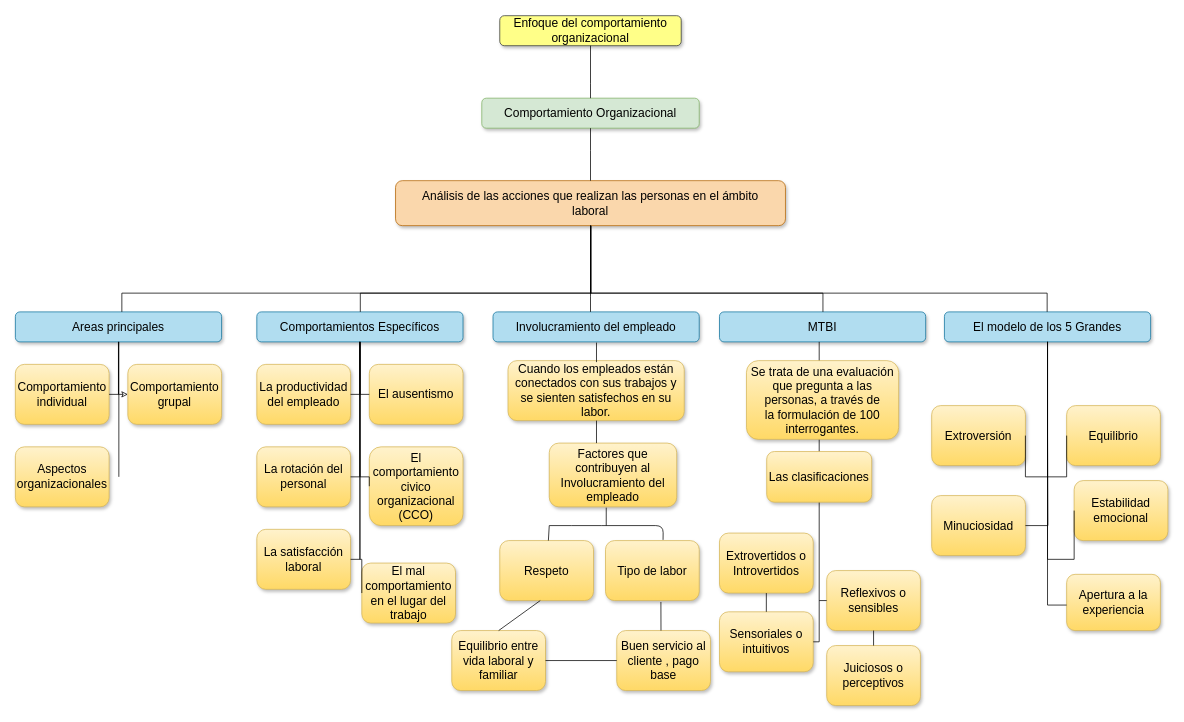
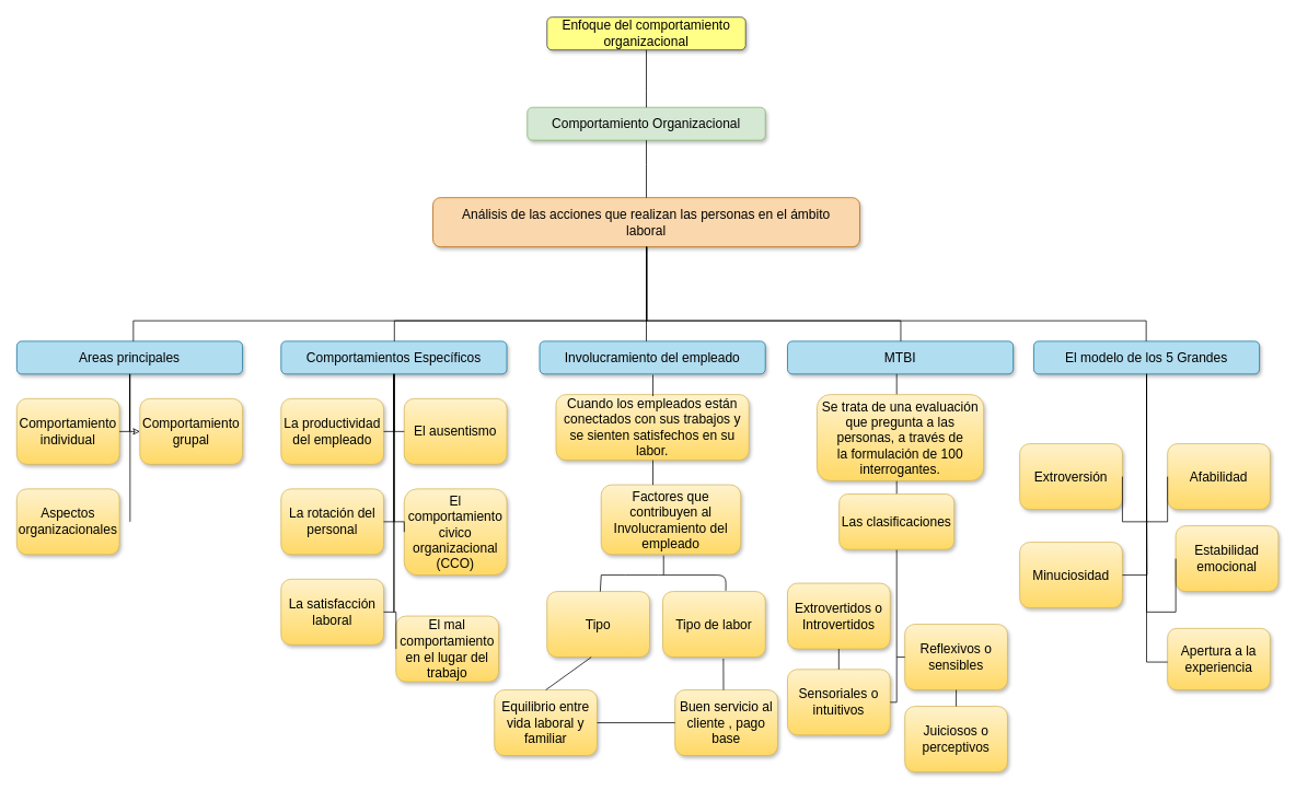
  <mxCell id="0" style=";html=1;" />
  <mxCell id="1" style=";html=1;" parent="0" />
  <mxCell id="2" value="Enfoque del comportamiento organizacional" style="whiteSpace=wrap;html=1;rounded=1;shadow=1;strokeWidth=1;fontSize=16;align=center;fillColor=#ffff88;strokeColor=#36393d;" parent="1" vertex="1"><mxGeometry x="666" y="20" width="242" height="40" as="geometry" /></mxCell>
  <mxCell id="3" value="Comportamiento Organizacional" style="whiteSpace=wrap;html=1;rounded=1;shadow=1;strokeWidth=1;fontSize=16;align=center;fillColor=#d5e8d4;strokeColor=#82b366;" parent="1" vertex="1"><mxGeometry x="642" y="130" width="290" height="40" as="geometry" /></mxCell>
  <mxCell id="4" value="&lt;span&gt;Análisis de las acciones que realizan las personas en el ámbito&lt;/span&gt;&lt;br&gt;&lt;div&gt;&lt;span&gt;laboral&lt;/span&gt;&lt;/div&gt;" style="whiteSpace=wrap;html=1;rounded=1;shadow=1;strokeWidth=1;fontSize=16;align=center;fillColor=#fad7ac;strokeColor=#b46504;" parent="1" vertex="1"><mxGeometry x="527" y="240" width="520" height="60" as="geometry" /></mxCell>
  <mxCell id="5" value="Comportamientos Específicos" style="whiteSpace=wrap;html=1;rounded=1;shadow=1;strokeWidth=1;fontSize=16;align=center;fillColor=#b1ddf0;strokeColor=#10739e;" parent="1" vertex="1"><mxGeometry x="342" y="415" width="275" height="40" as="geometry" /></mxCell>
  <mxCell id="6" value="Involucramiento del empleado" style="whiteSpace=wrap;html=1;rounded=1;shadow=1;strokeWidth=1;fontSize=16;align=center;fillColor=#b1ddf0;strokeColor=#10739e;" parent="1" vertex="1"><mxGeometry x="657" y="415" width="275" height="40" as="geometry" /></mxCell>
  <mxCell id="7" value="Areas principales" style="whiteSpace=wrap;html=1;rounded=1;shadow=1;strokeWidth=1;fontSize=16;align=center;fillColor=#b1ddf0;strokeColor=#10739e;" parent="1" vertex="1"><mxGeometry x="20" y="415" width="275" height="40" as="geometry" /></mxCell>
  <mxCell id="8" value="MTBI" style="whiteSpace=wrap;html=1;rounded=1;shadow=1;strokeWidth=1;fontSize=16;align=center;fillColor=#b1ddf0;strokeColor=#10739e;" parent="1" vertex="1"><mxGeometry x="959" y="415" width="275" height="40" as="geometry" /></mxCell>
  <mxCell id="9" value="El modelo de los 5 Grandes" style="whiteSpace=wrap;html=1;rounded=1;shadow=1;strokeWidth=1;fontSize=16;align=center;fillColor=#b1ddf0;strokeColor=#10739e;" parent="1" vertex="1"><mxGeometry x="1259" y="415" width="275" height="40" as="geometry" /></mxCell>
  <mxCell id="10" value="La productividad del empleado" style="whiteSpace=wrap;html=1;rounded=1;shadow=1;strokeWidth=1;fontSize=16;align=center;fillColor=#fff2cc;strokeColor=#d6b656;gradientColor=#ffd966;" parent="1" vertex="1"><mxGeometry x="342" y="485" width="125" height="80" as="geometry" /></mxCell>
  <mxCell id="11" value="El ausentismo" style="whiteSpace=wrap;html=1;rounded=1;shadow=1;strokeWidth=1;fontSize=16;align=center;fillColor=#fff2cc;strokeColor=#d6b656;gradientColor=#ffd966;" parent="1" vertex="1"><mxGeometry x="492" y="485" width="125" height="80" as="geometry" /></mxCell>
  <mxCell id="12" value="Comportamiento individual" style="whiteSpace=wrap;html=1;rounded=1;shadow=1;strokeWidth=1;fontSize=16;align=center;fillColor=#fff2cc;strokeColor=#d6b656;gradientColor=#ffd966;" parent="1" vertex="1"><mxGeometry x="20" y="485" width="125" height="80" as="geometry" /></mxCell>
  <mxCell id="13" value="Comportamiento grupal" style="whiteSpace=wrap;html=1;rounded=1;shadow=1;strokeWidth=1;fontSize=16;align=center;fillColor=#fff2cc;strokeColor=#d6b656;gradientColor=#ffd966;" parent="1" vertex="1"><mxGeometry x="170" y="485" width="125" height="80" as="geometry" /></mxCell>
  <mxCell id="14" value="La rotación del personal" style="whiteSpace=wrap;html=1;rounded=1;shadow=1;strokeWidth=1;fontSize=16;align=center;fillColor=#fff2cc;strokeColor=#d6b656;gradientColor=#ffd966;" parent="1" vertex="1"><mxGeometry x="342" y="595" width="125" height="80" as="geometry" /></mxCell>
  <mxCell id="15" value="El comportamiento civico organizacional (CCO)" style="whiteSpace=wrap;html=1;rounded=1;shadow=1;strokeWidth=1;fontSize=16;align=center;fillColor=#fff2cc;strokeColor=#d6b656;gradientColor=#ffd966;" parent="1" vertex="1"><mxGeometry x="492" y="595" width="125" height="105" as="geometry" /></mxCell>
  <mxCell id="16" value="Factores que contribuyen al Involucramiento del empleado" style="whiteSpace=wrap;html=1;rounded=1;shadow=1;strokeWidth=1;fontSize=16;align=center;fillColor=#fff2cc;strokeColor=#d6b656;gradientColor=#ffd966;" parent="1" vertex="1"><mxGeometry x="732" y="590" width="170" height="85" as="geometry" /></mxCell>
  <mxCell id="17" value="Tipo de labor" style="whiteSpace=wrap;html=1;rounded=1;shadow=1;strokeWidth=1;fontSize=16;align=center;fillColor=#fff2cc;strokeColor=#d6b656;gradientColor=#ffd966;" parent="1" vertex="1"><mxGeometry x="807" y="720" width="125" height="80" as="geometry" /></mxCell>
  <mxCell id="18" value="Extrovertidos o Introvertidos" style="whiteSpace=wrap;html=1;rounded=1;shadow=1;strokeWidth=1;fontSize=16;align=center;fillColor=#fff2cc;strokeColor=#d6b656;gradientColor=#ffd966;" parent="1" vertex="1"><mxGeometry x="959" y="710" width="125" height="80" as="geometry" /></mxCell>
  <mxCell id="19" value="Extroversión" style="whiteSpace=wrap;html=1;rounded=1;shadow=1;strokeWidth=1;fontSize=16;align=center;fillColor=#fff2cc;strokeColor=#d6b656;gradientColor=#ffd966;" parent="1" vertex="1"><mxGeometry x="1242" y="540" width="125" height="80" as="geometry" /></mxCell>
- <mxCell id="20" value="Equilibrio" style="whiteSpace=wrap;html=1;rounded=1;shadow=1;strokeWidth=1;fontSize=16;align=center;fillColor=#fff2cc;strokeColor=#d6b656;gradientColor=#ffd966;" parent="1" vertex="1"><mxGeometry x="1422" y="540" width="125" height="80" as="geometry" /></mxCell>
+ <mxCell id="20" value="Afabilidad" style="whiteSpace=wrap;html=1;rounded=1;shadow=1;strokeWidth=1;fontSize=16;align=center;fillColor=#fff2cc;strokeColor=#d6b656;gradientColor=#ffd966;" parent="1" vertex="1"><mxGeometry x="1422" y="540" width="125" height="80" as="geometry" /></mxCell>
  <mxCell id="21" value="La satisfacción laboral" style="whiteSpace=wrap;html=1;rounded=1;shadow=1;strokeWidth=1;fontSize=16;align=center;fillColor=#fff2cc;strokeColor=#d6b656;gradientColor=#ffd966;" parent="1" vertex="1"><mxGeometry x="342" y="705" width="125" height="80" as="geometry" /></mxCell>
- <mxCell id="22" value="Respeto" style="whiteSpace=wrap;html=1;rounded=1;shadow=1;strokeWidth=1;fontSize=16;align=center;fillColor=#fff2cc;strokeColor=#d6b656;gradientColor=#ffd966;" parent="1" vertex="1"><mxGeometry x="666" y="720" width="125" height="80" as="geometry" /></mxCell>
+ <mxCell id="22" value="Tipo" style="whiteSpace=wrap;html=1;rounded=1;shadow=1;strokeWidth=1;fontSize=16;align=center;fillColor=#fff2cc;strokeColor=#d6b656;gradientColor=#ffd966;" parent="1" vertex="1"><mxGeometry x="666" y="720" width="125" height="80" as="geometry" /></mxCell>
  <mxCell id="23" value="&lt;span&gt;Reflexivos o sensibles&lt;/span&gt;" style="whiteSpace=wrap;html=1;rounded=1;shadow=1;strokeWidth=1;fontSize=16;align=center;fillColor=#fff2cc;strokeColor=#d6b656;gradientColor=#ffd966;" parent="1" vertex="1"><mxGeometry x="1102" y="760" width="125" height="80" as="geometry" /></mxCell>
  <mxCell id="24" value="Minuciosidad" style="whiteSpace=wrap;html=1;rounded=1;shadow=1;strokeWidth=1;fontSize=16;align=center;fillColor=#fff2cc;strokeColor=#d6b656;gradientColor=#ffd966;" parent="1" vertex="1"><mxGeometry x="1242" y="660" width="125" height="80" as="geometry" /></mxCell>
  <mxCell id="25" value="Estabilidad emocional" style="whiteSpace=wrap;html=1;rounded=1;shadow=1;strokeWidth=1;fontSize=16;align=center;fillColor=#fff2cc;strokeColor=#d6b656;gradientColor=#ffd966;" parent="1" vertex="1"><mxGeometry x="1432" y="640" width="125" height="80" as="geometry" /></mxCell>
  <mxCell id="26" value="Sensoriales o intuitivos" style="whiteSpace=wrap;html=1;rounded=1;shadow=1;strokeWidth=1;fontSize=16;align=center;fillColor=#fff2cc;strokeColor=#d6b656;gradientColor=#ffd966;" parent="1" vertex="1"><mxGeometry x="959" y="815" width="125" height="80" as="geometry" /></mxCell>
  <mxCell id="27" value="Apertura a la experiencia" style="whiteSpace=wrap;html=1;rounded=1;shadow=1;strokeWidth=1;fontSize=16;align=center;fillColor=#fff2cc;strokeColor=#d6b656;gradientColor=#ffd966;" parent="1" vertex="1"><mxGeometry x="1422" y="765" width="125" height="75" as="geometry" /></mxCell>
  <mxCell id="28" value="Aspectos organizacionales" style="whiteSpace=wrap;html=1;rounded=1;shadow=1;strokeWidth=1;fontSize=16;align=center;fillColor=#fff2cc;strokeColor=#d6b656;gradientColor=#ffd966;" parent="1" vertex="1"><mxGeometry x="20" y="595" width="125" height="80" as="geometry" /></mxCell>
  <mxCell id="29" value="Juiciosos o perceptivos" style="whiteSpace=wrap;html=1;rounded=1;shadow=1;strokeWidth=1;fontSize=16;align=center;fillColor=#fff2cc;strokeColor=#d6b656;gradientColor=#ffd966;" parent="1" vertex="1"><mxGeometry x="1102" y="860" width="125" height="80" as="geometry" /></mxCell>
  <mxCell id="30" value="Buen servicio al cliente , pago base" style="whiteSpace=wrap;html=1;rounded=1;shadow=1;strokeWidth=1;fontSize=16;align=center;fillColor=#fff2cc;strokeColor=#d6b656;gradientColor=#ffd966;" parent="1" vertex="1"><mxGeometry x="822" y="840" width="125" height="80" as="geometry" /></mxCell>
  <mxCell id="31" value="Equilibrio entre vida laboral y familiar" style="whiteSpace=wrap;html=1;rounded=1;shadow=1;strokeWidth=1;fontSize=16;align=center;fillColor=#fff2cc;strokeColor=#d6b656;gradientColor=#ffd966;" parent="1" vertex="1"><mxGeometry x="602" y="840" width="125" height="80" as="geometry" /></mxCell>
  <mxCell id="32" value="El mal comportamiento en el lugar del trabajo" style="whiteSpace=wrap;html=1;rounded=1;shadow=1;strokeWidth=1;fontSize=16;align=center;fillColor=#fff2cc;strokeColor=#d6b656;gradientColor=#ffd966;" parent="1" vertex="1"><mxGeometry x="482" y="750" width="125" height="80" as="geometry" /></mxCell>
  <mxCell id="33" style="edgeStyle=orthogonalEdgeStyle;html=1;startSize=6;endFill=0;endSize=6;strokeWidth=1;fontSize=16;rounded=0;endArrow=none;" parent="1" source="2" target="3" edge="1"><mxGeometry relative="1" as="geometry"><Array as="points"><mxPoint x="787" y="110" /><mxPoint x="787" y="110" /></Array></mxGeometry></mxCell>
  <mxCell id="34" style="edgeStyle=orthogonalEdgeStyle;html=1;startSize=6;endFill=0;endSize=6;strokeWidth=1;fontSize=16;rounded=0;endArrow=none;" parent="1" source="3" target="4" edge="1"><mxGeometry relative="1" as="geometry"><Array as="points"><mxPoint x="787" y="200" /><mxPoint x="787" y="200" /></Array></mxGeometry></mxCell>
  <mxCell id="35" style="edgeStyle=orthogonalEdgeStyle;html=1;startSize=6;endFill=0;endSize=6;strokeWidth=1;fontSize=16;rounded=0;endArrow=none;" parent="1" source="4" target="5" edge="1"><mxGeometry relative="1" as="geometry"><Array as="points"><mxPoint x="788" y="390" /><mxPoint x="480" y="390" /></Array></mxGeometry></mxCell>
  <mxCell id="36" style="edgeStyle=elbowEdgeStyle;html=1;startSize=6;endFill=0;endSize=6;strokeWidth=1;fontSize=16;rounded=0;endArrow=none;" parent="1" source="4" target="6" edge="1"><mxGeometry relative="1" as="geometry"><Array as="points"><mxPoint x="787" y="395" /></Array></mxGeometry></mxCell>
  <mxCell id="37" style="edgeStyle=orthogonalEdgeStyle;html=1;startSize=6;endFill=0;endSize=6;strokeWidth=1;fontSize=16;rounded=0;endArrow=none;exitX=0.5;exitY=1;" parent="1" source="4" target="7" edge="1"><mxGeometry relative="1" as="geometry"><Array as="points"><mxPoint x="787" y="390" /><mxPoint x="162" y="390" /></Array></mxGeometry></mxCell>
  <mxCell id="38" style="edgeStyle=orthogonalEdgeStyle;html=1;startSize=6;endFill=0;endSize=6;strokeWidth=1;fontSize=16;rounded=0;endArrow=none;" parent="1" source="4" target="8" edge="1"><mxGeometry relative="1" as="geometry"><Array as="points"><mxPoint x="787" y="390" /><mxPoint x="1097" y="390" /></Array></mxGeometry></mxCell>
  <mxCell id="39" style="edgeStyle=orthogonalEdgeStyle;html=1;startSize=6;endFill=0;endSize=6;strokeWidth=1;fontSize=16;rounded=0;endArrow=none;" parent="1" source="4" target="9" edge="1"><mxGeometry relative="1" as="geometry"><Array as="points"><mxPoint x="787" y="390" /><mxPoint x="1396" y="390" /></Array></mxGeometry></mxCell>
  <mxCell id="40" style="edgeStyle=orthogonalEdgeStyle;html=1;startSize=6;endFill=0;endSize=6;strokeWidth=1;fontSize=16;rounded=0;entryX=1;entryY=0.5;endArrow=none;" parent="1" source="5" target="10" edge="1"><mxGeometry relative="1" as="geometry"><Array as="points"><mxPoint x="480" y="525" /></Array></mxGeometry></mxCell>
  <mxCell id="41" style="edgeStyle=orthogonalEdgeStyle;html=1;startSize=6;endFill=0;endSize=6;strokeWidth=1;fontSize=16;rounded=0;entryX=1;entryY=0.5;endArrow=none;" parent="1" source="5" target="14" edge="1"><mxGeometry relative="1" as="geometry"><Array as="points"><mxPoint x="480" y="635" /></Array></mxGeometry></mxCell>
  <mxCell id="42" style="edgeStyle=orthogonalEdgeStyle;html=1;startSize=6;endFill=0;endSize=6;strokeWidth=1;fontSize=16;rounded=0;entryX=1;entryY=0.5;endArrow=none;" parent="1" source="5" target="21" edge="1"><mxGeometry relative="1" as="geometry"><Array as="points"><mxPoint x="480" y="745" /></Array></mxGeometry></mxCell>
  <mxCell id="43" style="edgeStyle=orthogonalEdgeStyle;html=1;startSize=6;endFill=0;endSize=6;strokeWidth=1;fontSize=16;rounded=0;entryX=0;entryY=0.5;endArrow=none;" parent="1" source="5" target="11" edge="1"><mxGeometry relative="1" as="geometry"><Array as="points"><mxPoint x="480" y="525" /></Array></mxGeometry></mxCell>
  <mxCell id="44" style="edgeStyle=orthogonalEdgeStyle;html=1;startSize=6;endFill=0;endSize=6;strokeWidth=1;fontSize=16;rounded=0;entryX=0;entryY=0.5;endArrow=none;" parent="1" source="5" target="15" edge="1"><mxGeometry relative="1" as="geometry"><Array as="points"><mxPoint x="480" y="635" /></Array></mxGeometry></mxCell>
  <mxCell id="45" style="edgeStyle=orthogonalEdgeStyle;html=1;startSize=6;endFill=0;endSize=6;strokeWidth=1;fontSize=16;rounded=0;entryX=0;entryY=0.5;endArrow=none;" parent="1" source="5" target="32" edge="1"><mxGeometry relative="1" as="geometry"><Array as="points"><mxPoint x="480" y="745" /></Array></mxGeometry></mxCell>
  <mxCell id="46" style="edgeStyle=orthogonalEdgeStyle;html=1;startSize=6;endFill=0;endSize=6;strokeWidth=1;fontSize=16;rounded=0;endArrow=none;entryX=1;entryY=0.5;" parent="1" source="7" target="12" edge="1"><mxGeometry relative="1" as="geometry"><Array as="points"><mxPoint x="157" y="525" /></Array></mxGeometry></mxCell>
  <mxCell id="47" style="edgeStyle=orthogonalEdgeStyle;html=1;startSize=6;endFill=0;endSize=6;strokeWidth=1;fontSize=16;rounded=0;endArrow=classic;entryX=0;entryY=0.5;" parent="1" source="7" target="13" edge="1"><mxGeometry relative="1" as="geometry"><Array as="points"><mxPoint x="157" y="525" /></Array></mxGeometry></mxCell>
  <mxCell id="48" style="edgeStyle=orthogonalEdgeStyle;html=1;startSize=6;endFill=0;endSize=6;strokeWidth=1;fontSize=16;rounded=0;endArrow=none;" parent="1" source="7" edge="1"><mxGeometry relative="1" as="geometry"><Array as="points"><mxPoint x="157" y="635" /></Array><mxPoint x="158" y="635" as="targetPoint" /></mxGeometry></mxCell>
  <mxCell id="49" style="edgeStyle=orthogonalEdgeStyle;html=1;startSize=6;endFill=0;endSize=6;strokeWidth=1;fontSize=16;rounded=0;endArrow=none;entryX=1;entryY=0.5;" parent="1" source="8" target="26" edge="1"><mxGeometry relative="1" as="geometry"><Array as="points"><mxPoint x="1092" y="855" /></Array></mxGeometry></mxCell>
  <mxCell id="50" style="edgeStyle=orthogonalEdgeStyle;html=1;startSize=6;endFill=0;endSize=6;strokeWidth=1;fontSize=16;rounded=0;endArrow=none;entryX=1;entryY=0.5;" parent="1" source="9" target="19" edge="1"><mxGeometry relative="1" as="geometry"><Array as="points"><mxPoint x="1397" y="635" /></Array></mxGeometry></mxCell>
  <mxCell id="51" style="edgeStyle=orthogonalEdgeStyle;html=1;startSize=6;endFill=0;endSize=6;strokeWidth=1;fontSize=16;rounded=0;endArrow=none;entryX=1;entryY=0.5;" parent="1" source="9" target="24" edge="1"><mxGeometry relative="1" as="geometry"><mxPoint x="1582" y="740" as="targetPoint" /><Array as="points"><mxPoint x="1397" y="580" /><mxPoint x="1397" y="745" /></Array></mxGeometry></mxCell>
  <mxCell id="52" style="edgeStyle=orthogonalEdgeStyle;html=1;startSize=6;endFill=0;endSize=6;strokeWidth=1;fontSize=16;rounded=0;endArrow=none;entryX=0;entryY=0.5;" parent="1" source="9" target="20" edge="1"><mxGeometry relative="1" as="geometry"><Array as="points"><mxPoint x="1397" y="635" /></Array></mxGeometry></mxCell>
  <mxCell id="53" style="edgeStyle=orthogonalEdgeStyle;html=1;startSize=6;endFill=0;endSize=6;strokeWidth=1;fontSize=16;rounded=0;endArrow=none;entryX=0;entryY=0.5;" parent="1" source="9" target="25" edge="1"><mxGeometry relative="1" as="geometry"><Array as="points"><mxPoint x="1397" y="745" /></Array></mxGeometry></mxCell>
  <mxCell id="54" style="edgeStyle=orthogonalEdgeStyle;html=1;startSize=6;endFill=0;endSize=6;strokeWidth=1;fontSize=16;rounded=0;endArrow=none;" parent="1" source="9" edge="1"><mxGeometry relative="1" as="geometry"><Array as="points"><mxPoint x="1397" y="806" /></Array><mxPoint x="1422" y="806" as="targetPoint" /></mxGeometry></mxCell>
  <mxCell id="55" value="Cuando los empleados están conectados con sus trabajos y se sienten satisfechos en su labor." style="whiteSpace=wrap;html=1;rounded=1;shadow=1;strokeWidth=1;fontSize=16;align=center;fillColor=#fff2cc;strokeColor=#d6b656;gradientColor=#ffd966;" parent="1" vertex="1"><mxGeometry x="677" y="480" width="235" height="80" as="geometry" /></mxCell>
  <mxCell id="56" value="" style="endArrow=none;html=1;" edge="1" parent="1"><mxGeometry width="50" height="50" relative="1" as="geometry"><mxPoint x="795" y="590" as="sourcePoint" /><mxPoint x="795" y="560" as="targetPoint" /></mxGeometry></mxCell>
  <mxCell id="57" value="" style="endArrow=none;html=1;entryX=0.614;entryY=-0.012;entryDx=0;entryDy=0;entryPerimeter=0;" edge="1" parent="1" target="17"><mxGeometry width="50" height="50" relative="1" as="geometry"><mxPoint x="802" y="700" as="sourcePoint" /><mxPoint x="772" y="570" as="targetPoint" /><Array as="points"><mxPoint x="884" y="700" /></Array></mxGeometry></mxCell>
  <mxCell id="58" value="" style="endArrow=none;html=1;" edge="1" parent="1"><mxGeometry width="50" height="50" relative="1" as="geometry"><mxPoint x="795" y="482" as="sourcePoint" /><mxPoint x="795" y="456" as="targetPoint" /><Array as="points" /></mxGeometry></mxCell>
  <mxCell id="59" value="Se trata de una evaluación que pregunta a las personas, a través de&lt;br&gt;la formulación de 100 interrogantes." style="whiteSpace=wrap;html=1;rounded=1;shadow=1;strokeWidth=1;fontSize=16;align=center;fillColor=#fff2cc;strokeColor=#d6b656;gradientColor=#ffd966;" parent="1" vertex="1"><mxGeometry x="995" y="480" width="203" height="105" as="geometry" /></mxCell>
  <mxCell id="60" value="Las clasificaciones" style="whiteSpace=wrap;html=1;rounded=1;shadow=1;strokeWidth=1;fontSize=16;align=center;fillColor=#fff2cc;strokeColor=#d6b656;gradientColor=#ffd966;" parent="1" vertex="1"><mxGeometry x="1022" y="601.25" width="140" height="67.5" as="geometry" /></mxCell>
  <mxCell id="61" value="" style="endArrow=none;html=1;entryX=0.5;entryY=1;entryDx=0;entryDy=0;exitX=0.5;exitY=0;exitDx=0;exitDy=0;" edge="1" parent="1" source="29" target="23"><mxGeometry width="50" height="50" relative="1" as="geometry"><mxPoint x="962" y="890" as="sourcePoint" /><mxPoint x="1012" y="840" as="targetPoint" /></mxGeometry></mxCell>
  <mxCell id="62" value="" style="endArrow=none;html=1;exitX=0;exitY=0.5;exitDx=0;exitDy=0;" edge="1" parent="1" source="23"><mxGeometry width="50" height="50" relative="1" as="geometry"><mxPoint x="962" y="890" as="sourcePoint" /><mxPoint x="1092" y="800" as="targetPoint" /></mxGeometry></mxCell>
  <mxCell id="63" value="" style="endArrow=none;html=1;exitX=0.5;exitY=0;exitDx=0;exitDy=0;" edge="1" parent="1" source="26" target="18"><mxGeometry width="50" height="50" relative="1" as="geometry"><mxPoint x="962" y="890" as="sourcePoint" /><mxPoint x="1012" y="800" as="targetPoint" /></mxGeometry></mxCell>
  <mxCell id="64" value="" style="endArrow=none;html=1;entryX=0.447;entryY=1.013;entryDx=0;entryDy=0;entryPerimeter=0;" edge="1" parent="1" target="16"><mxGeometry width="50" height="50" relative="1" as="geometry"><mxPoint x="808" y="700" as="sourcePoint" /><mxPoint x="1012" y="840" as="targetPoint" /></mxGeometry></mxCell>
  <mxCell id="65" value="" style="endArrow=none;html=1;" edge="1" parent="1"><mxGeometry width="50" height="50" relative="1" as="geometry"><mxPoint x="762" y="700" as="sourcePoint" /><mxPoint x="802" y="700" as="targetPoint" /></mxGeometry></mxCell>
  <mxCell id="66" value="" style="endArrow=none;html=1;" edge="1" parent="1"><mxGeometry width="50" height="50" relative="1" as="geometry"><mxPoint x="732" y="700" as="sourcePoint" /><mxPoint x="762" y="700" as="targetPoint" /></mxGeometry></mxCell>
  <mxCell id="67" value="" style="endArrow=none;html=1;" edge="1" parent="1" source="22"><mxGeometry width="50" height="50" relative="1" as="geometry"><mxPoint x="962" y="890" as="sourcePoint" /><mxPoint x="732" y="700" as="targetPoint" /></mxGeometry></mxCell>
  <mxCell id="68" value="" style="endArrow=none;html=1;exitX=0.5;exitY=0;exitDx=0;exitDy=0;" edge="1" parent="1" source="31"><mxGeometry width="50" height="50" relative="1" as="geometry"><mxPoint x="962" y="890" as="sourcePoint" /><mxPoint x="720" y="800" as="targetPoint" /></mxGeometry></mxCell>
  <mxCell id="69" value="" style="endArrow=none;html=1;entryX=0.591;entryY=1.023;entryDx=0;entryDy=0;entryPerimeter=0;" edge="1" parent="1" target="17"><mxGeometry width="50" height="50" relative="1" as="geometry"><mxPoint x="881" y="840" as="sourcePoint" /><mxPoint x="1012" y="840" as="targetPoint" /></mxGeometry></mxCell>
  <mxCell id="70" value="" style="endArrow=none;html=1;exitX=1;exitY=0.5;exitDx=0;exitDy=0;entryX=0;entryY=0.5;entryDx=0;entryDy=0;" edge="1" parent="1" source="31" target="30"><mxGeometry width="50" height="50" relative="1" as="geometry"><mxPoint x="962" y="890" as="sourcePoint" /><mxPoint x="1012" y="840" as="targetPoint" /></mxGeometry></mxCell>
